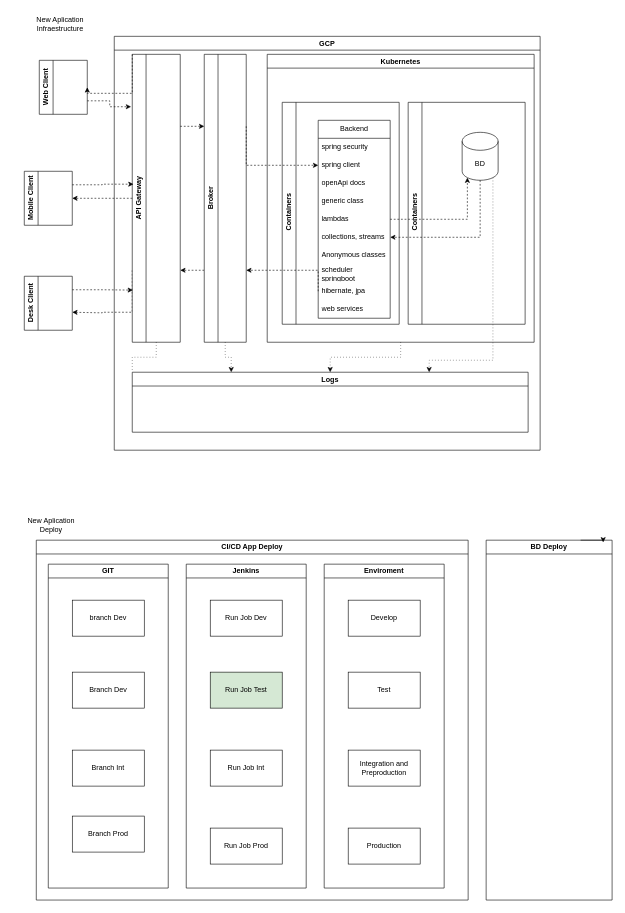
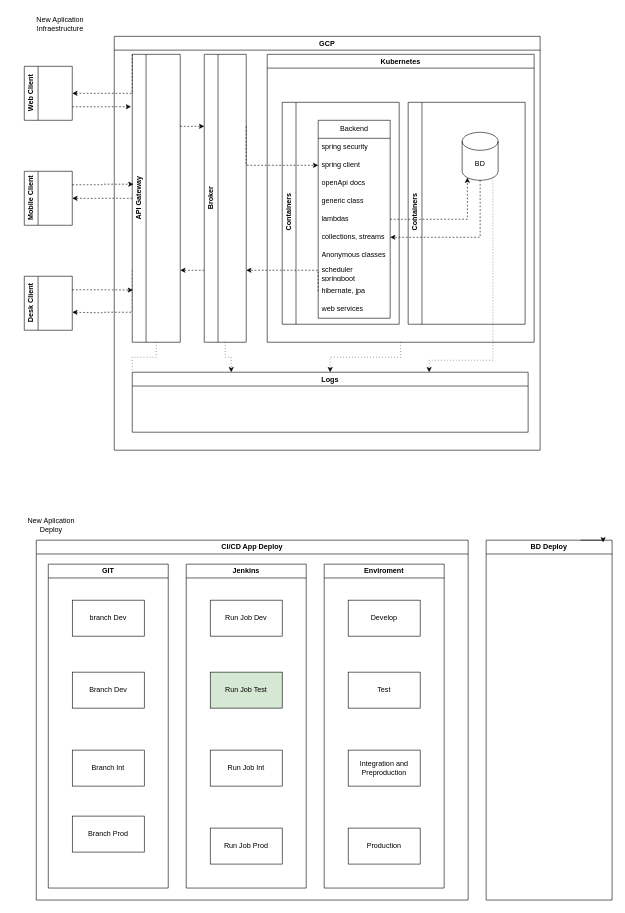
  <mxCell id="0" />
  <mxCell id="1" parent="0" />
  <mxCell id="2" value="New Aplication Infraestructure" style="text;html=1;align=center;verticalAlign=middle;whiteSpace=wrap;rounded=0;" parent="1" vertex="1"><mxGeometry width="160" height="40" as="geometry" x="20" y="20" /></mxCell>
- <mxCell id="3" value="Web Client" style="swimlane;horizontal=0;whiteSpace=wrap;html=1;" parent="1" vertex="1"><mxGeometry x="65" y="100" width="80" height="90" as="geometry" /></mxCell>
+ <mxCell id="3" value="Web Client" style="swimlane;horizontal=0;whiteSpace=wrap;html=1;" parent="1" vertex="1"><mxGeometry x="40" y="110" width="80" height="90" as="geometry" /></mxCell>
  <mxCell id="4" value="Mobile Client" style="swimlane;horizontal=0;whiteSpace=wrap;html=1;" parent="1" vertex="1"><mxGeometry x="40" y="285" width="80" height="90" as="geometry" /></mxCell>
  <mxCell id="5" value="Desk Client" style="swimlane;horizontal=0;whiteSpace=wrap;html=1;" parent="1" vertex="1"><mxGeometry x="40" y="460" width="80" height="90" as="geometry" /></mxCell>
  <mxCell id="6" value="GCP" style="swimlane;whiteSpace=wrap;html=1;" parent="1" vertex="1"><mxGeometry x="190" y="60" width="710" height="690" as="geometry" /></mxCell>
  <mxCell id="7" style="edgeStyle=orthogonalEdgeStyle;rounded=0;orthogonalLoop=1;jettySize=auto;html=1;exitX=0.855;exitY=1;exitDx=0;exitDy=-4.35;exitPerimeter=0;entryX=0.75;entryY=0;entryDx=0;entryDy=0;dashed=1;dashPattern=1 4;" parent="6" source="30" target="33" edge="1"><mxGeometry relative="1" as="geometry"><Array as="points"><mxPoint x="631" y="540" /><mxPoint x="525" y="540" /></Array></mxGeometry></mxCell>
  <mxCell id="8" style="edgeStyle=orthogonalEdgeStyle;rounded=0;orthogonalLoop=1;jettySize=auto;html=1;exitX=0.5;exitY=1;exitDx=0;exitDy=0;entryX=0;entryY=0;entryDx=0;entryDy=0;dashed=1;dashPattern=1 4;endArrow=none;" parent="6" source="11" target="33" edge="1"><mxGeometry relative="1" as="geometry" /></mxCell>
  <mxCell id="9" style="edgeStyle=orthogonalEdgeStyle;rounded=0;orthogonalLoop=1;jettySize=auto;html=1;exitX=1;exitY=0.25;exitDx=0;exitDy=0;entryX=0;entryY=0.25;entryDx=0;entryDy=0;dashed=1;" parent="6" source="11" target="14" edge="1"><mxGeometry relative="1" as="geometry" /></mxCell>
  <mxCell id="10" style="edgeStyle=orthogonalEdgeStyle;rounded=0;orthogonalLoop=1;jettySize=auto;html=1;exitX=0;exitY=0.75;exitDx=0;exitDy=0;dashed=1;" parent="6" source="11" edge="1"><mxGeometry relative="1" as="geometry"><mxPoint x="-70" y="460" as="targetPoint" /><Array as="points"><mxPoint x="30" y="460" /><mxPoint x="-20" y="460" /><mxPoint x="-70" y="461" /></Array></mxGeometry></mxCell>
  <mxCell id="11" value="API Gateway" style="swimlane;horizontal=0;whiteSpace=wrap;html=1;" parent="6" vertex="1"><mxGeometry x="30" y="30" width="80" height="480" as="geometry" /></mxCell>
  <mxCell id="12" style="edgeStyle=orthogonalEdgeStyle;rounded=0;orthogonalLoop=1;jettySize=auto;html=1;exitX=0.5;exitY=1;exitDx=0;exitDy=0;entryX=0.25;entryY=0;entryDx=0;entryDy=0;dashed=1;dashPattern=1 4;" parent="6" source="14" target="33" edge="1"><mxGeometry relative="1" as="geometry" /></mxCell>
  <mxCell id="13" style="edgeStyle=orthogonalEdgeStyle;rounded=0;orthogonalLoop=1;jettySize=auto;html=1;exitX=0;exitY=0.75;exitDx=0;exitDy=0;entryX=1;entryY=0.75;entryDx=0;entryDy=0;dashed=1;" parent="6" source="14" target="11" edge="1"><mxGeometry relative="1" as="geometry" /></mxCell>
  <mxCell id="14" value="Broker" style="swimlane;horizontal=0;whiteSpace=wrap;html=1;" parent="6" vertex="1"><mxGeometry x="150" y="30" width="70" height="480" as="geometry" /></mxCell>
  <mxCell id="15" style="edgeStyle=orthogonalEdgeStyle;rounded=0;orthogonalLoop=1;jettySize=auto;html=1;exitX=0.5;exitY=1;exitDx=0;exitDy=0;entryX=0.5;entryY=0;entryDx=0;entryDy=0;dashed=1;dashPattern=1 4;" parent="6" source="16" target="33" edge="1"><mxGeometry relative="1" as="geometry" /></mxCell>
  <mxCell id="16" value="Kubernetes" style="swimlane;whiteSpace=wrap;html=1;" parent="6" vertex="1"><mxGeometry x="255" y="30" width="445" height="480" as="geometry" /></mxCell>
  <mxCell id="17" value="&amp;nbsp;Containers" style="swimlane;horizontal=0;whiteSpace=wrap;html=1;" parent="16" vertex="1"><mxGeometry x="25" y="80" width="195" height="370" as="geometry" /></mxCell>
  <mxCell id="18" value="Backend" style="swimlane;fontStyle=0;childLayout=stackLayout;horizontal=1;startSize=30;horizontalStack=0;resizeParent=1;resizeParentMax=0;resizeLast=0;collapsible=1;marginBottom=0;whiteSpace=wrap;html=1;flipV=0;" parent="17" vertex="1"><mxGeometry x="60" y="30" width="120" height="330" as="geometry" /></mxCell>
  <mxCell id="19" value="spring security" style="text;strokeColor=none;fillColor=none;align=left;verticalAlign=middle;spacingLeft=4;spacingRight=4;overflow=hidden;points=[[0,0.5],[1,0.5]];portConstraint=eastwest;rotatable=0;whiteSpace=wrap;html=1;" parent="18" vertex="1"><mxGeometry y="30" width="120" height="30" as="geometry" /></mxCell>
  <mxCell id="20" value="spring client" style="text;strokeColor=none;fillColor=none;align=left;verticalAlign=middle;spacingLeft=4;spacingRight=4;overflow=hidden;points=[[0,0.5],[1,0.5]];portConstraint=eastwest;rotatable=0;whiteSpace=wrap;html=1;" parent="18" vertex="1"><mxGeometry y="60" width="120" height="30" as="geometry" /></mxCell>
  <mxCell id="21" value="openApi docs" style="text;strokeColor=none;fillColor=none;align=left;verticalAlign=middle;spacingLeft=4;spacingRight=4;overflow=hidden;points=[[0,0.5],[1,0.5]];portConstraint=eastwest;rotatable=0;whiteSpace=wrap;html=1;" parent="18" vertex="1"><mxGeometry y="90" width="120" height="30" as="geometry" /></mxCell>
  <mxCell id="22" value="generic class" style="text;strokeColor=none;fillColor=none;align=left;verticalAlign=middle;spacingLeft=4;spacingRight=4;overflow=hidden;points=[[0,0.5],[1,0.5]];portConstraint=eastwest;rotatable=0;whiteSpace=wrap;html=1;" parent="18" vertex="1"><mxGeometry y="120" width="120" height="30" as="geometry" /></mxCell>
  <mxCell id="23" value="lambdas" style="text;strokeColor=none;fillColor=none;align=left;verticalAlign=middle;spacingLeft=4;spacingRight=4;overflow=hidden;points=[[0,0.5],[1,0.5]];portConstraint=eastwest;rotatable=0;whiteSpace=wrap;html=1;" parent="18" vertex="1"><mxGeometry y="150" width="120" height="30" as="geometry" /></mxCell>
  <mxCell id="24" value="collections, streams" style="text;strokeColor=none;fillColor=none;align=left;verticalAlign=middle;spacingLeft=4;spacingRight=4;overflow=hidden;points=[[0,0.5],[1,0.5]];portConstraint=eastwest;rotatable=0;whiteSpace=wrap;html=1;" parent="18" vertex="1"><mxGeometry y="180" width="120" height="30" as="geometry" /></mxCell>
  <mxCell id="25" value="Anonymous classes" style="text;strokeColor=none;fillColor=none;align=left;verticalAlign=middle;spacingLeft=4;spacingRight=4;overflow=hidden;points=[[0,0.5],[1,0.5]];portConstraint=eastwest;rotatable=0;whiteSpace=wrap;html=1;" parent="18" vertex="1"><mxGeometry y="210" width="120" height="30" as="geometry" /></mxCell>
  <mxCell id="26" value="scheduler springboot" style="text;strokeColor=none;fillColor=none;align=left;verticalAlign=middle;spacingLeft=4;spacingRight=4;overflow=hidden;points=[[0,0.5],[1,0.5]];portConstraint=eastwest;rotatable=0;whiteSpace=wrap;html=1;" parent="18" vertex="1"><mxGeometry y="240" width="120" height="30" as="geometry" /></mxCell>
  <mxCell id="27" value="hibernate, jpa" style="text;strokeColor=none;fillColor=none;align=left;verticalAlign=middle;spacingLeft=4;spacingRight=4;overflow=hidden;points=[[0,0.5],[1,0.5]];portConstraint=eastwest;rotatable=0;whiteSpace=wrap;html=1;" parent="18" vertex="1"><mxGeometry y="270" width="120" height="30" as="geometry" /></mxCell>
  <mxCell id="28" value="web services" style="text;strokeColor=none;fillColor=none;align=left;verticalAlign=middle;spacingLeft=4;spacingRight=4;overflow=hidden;points=[[0,0.5],[1,0.5]];portConstraint=eastwest;rotatable=0;whiteSpace=wrap;html=1;" parent="18" vertex="1"><mxGeometry y="300" width="120" height="30" as="geometry" /></mxCell>
  <mxCell id="29" value="&amp;nbsp;Containers" style="swimlane;horizontal=0;whiteSpace=wrap;html=1;" vertex="1" parent="16"><mxGeometry x="235" y="80" width="195" height="370" as="geometry" /></mxCell>
  <mxCell id="30" value="BD" style="shape=cylinder3;whiteSpace=wrap;html=1;boundedLbl=1;backgroundOutline=1;size=15;" parent="29" vertex="1"><mxGeometry x="90" y="50" width="60" height="80" as="geometry" /></mxCell>
  <mxCell id="31" style="edgeStyle=orthogonalEdgeStyle;rounded=0;orthogonalLoop=1;jettySize=auto;html=1;exitX=1;exitY=0.5;exitDx=0;exitDy=0;entryX=0.145;entryY=1;entryDx=0;entryDy=-4.35;entryPerimeter=0;dashed=1;" parent="16" source="23" target="30" edge="1"><mxGeometry relative="1" as="geometry" /></mxCell>
  <mxCell id="32" style="edgeStyle=orthogonalEdgeStyle;rounded=0;orthogonalLoop=1;jettySize=auto;html=1;exitX=0.5;exitY=1;exitDx=0;exitDy=0;exitPerimeter=0;entryX=1;entryY=0.5;entryDx=0;entryDy=0;dashed=1;" parent="16" source="30" target="24" edge="1"><mxGeometry relative="1" as="geometry" /></mxCell>
  <mxCell id="33" value="Logs" style="swimlane;whiteSpace=wrap;html=1;" parent="6" vertex="1"><mxGeometry x="30" y="560" width="660" height="100" as="geometry" /></mxCell>
  <mxCell id="34" style="edgeStyle=orthogonalEdgeStyle;rounded=0;orthogonalLoop=1;jettySize=auto;html=1;exitX=0;exitY=0.5;exitDx=0;exitDy=0;entryX=1;entryY=0.75;entryDx=0;entryDy=0;dashed=1;" parent="6" source="27" target="14" edge="1"><mxGeometry relative="1" as="geometry"><Array as="points"><mxPoint x="340" y="390" /></Array></mxGeometry></mxCell>
  <mxCell id="35" style="edgeStyle=orthogonalEdgeStyle;rounded=0;orthogonalLoop=1;jettySize=auto;html=1;exitX=1;exitY=0.25;exitDx=0;exitDy=0;entryX=0;entryY=0.5;entryDx=0;entryDy=0;dashed=1;" parent="6" source="14" target="20" edge="1"><mxGeometry relative="1" as="geometry"><Array as="points"><mxPoint x="220" y="215" /></Array></mxGeometry></mxCell>
  <mxCell id="36" style="edgeStyle=orthogonalEdgeStyle;rounded=0;orthogonalLoop=1;jettySize=auto;html=1;exitX=0;exitY=0;exitDx=0;exitDy=0;entryX=1;entryY=0.5;entryDx=0;entryDy=0;dashed=1;" parent="1" source="11" target="3" edge="1"><mxGeometry relative="1" as="geometry"><Array as="points"><mxPoint x="220" y="155" /></Array></mxGeometry></mxCell>
  <mxCell id="37" style="edgeStyle=orthogonalEdgeStyle;rounded=0;orthogonalLoop=1;jettySize=auto;html=1;exitX=1;exitY=0.75;exitDx=0;exitDy=0;entryX=-0.025;entryY=0.182;entryDx=0;entryDy=0;entryPerimeter=0;dashed=1;" parent="1" source="3" target="11" edge="1"><mxGeometry relative="1" as="geometry" /></mxCell>
  <mxCell id="38" style="edgeStyle=orthogonalEdgeStyle;rounded=0;orthogonalLoop=1;jettySize=auto;html=1;exitX=1;exitY=0.25;exitDx=0;exitDy=0;entryX=0.025;entryY=0.451;entryDx=0;entryDy=0;entryPerimeter=0;dashed=1;" parent="1" source="4" target="11" edge="1"><mxGeometry relative="1" as="geometry" /></mxCell>
  <mxCell id="39" style="edgeStyle=orthogonalEdgeStyle;rounded=0;orthogonalLoop=1;jettySize=auto;html=1;exitX=0;exitY=0.5;exitDx=0;exitDy=0;entryX=1;entryY=0.5;entryDx=0;entryDy=0;dashed=1;" parent="1" source="11" target="4" edge="1"><mxGeometry relative="1" as="geometry" /></mxCell>
  <mxCell id="40" style="edgeStyle=orthogonalEdgeStyle;rounded=0;orthogonalLoop=1;jettySize=auto;html=1;exitX=1;exitY=0.25;exitDx=0;exitDy=0;entryX=0.013;entryY=0.819;entryDx=0;entryDy=0;entryPerimeter=0;dashed=1;" parent="1" source="5" target="11" edge="1"><mxGeometry relative="1" as="geometry" /></mxCell>
  <mxCell id="41" value="New Aplication&lt;div&gt;Deploy&lt;/div&gt;" style="text;html=1;align=center;verticalAlign=middle;whiteSpace=wrap;rounded=0;" parent="1" vertex="1"><mxGeometry x="30" y="860" width="110" height="30" as="geometry" /></mxCell>
  <mxCell id="42" value="CI/CD App Deploy" style="swimlane;whiteSpace=wrap;html=1;" parent="1" vertex="1"><mxGeometry x="60" y="900" width="720" height="600" as="geometry" /></mxCell>
  <mxCell id="43" value="GIT" style="swimlane;whiteSpace=wrap;html=1;" parent="42" vertex="1"><mxGeometry x="20" y="40" width="200" height="540" as="geometry" /></mxCell>
  <mxCell id="44" value="branch Dev" style="rounded=0;whiteSpace=wrap;html=1;" parent="43" vertex="1"><mxGeometry x="40" y="60" width="120" height="60" as="geometry" /></mxCell>
  <mxCell id="45" value="Branch Dev" style="rounded=0;whiteSpace=wrap;html=1;" parent="43" vertex="1"><mxGeometry x="40" y="180" width="120" height="60" as="geometry" /></mxCell>
  <mxCell id="46" value="Branch Int" style="rounded=0;whiteSpace=wrap;html=1;" parent="43" vertex="1"><mxGeometry x="40" y="310" width="120" height="60" as="geometry" /></mxCell>
  <mxCell id="47" value="Branch Prod" style="rounded=0;whiteSpace=wrap;html=1;" parent="43" vertex="1"><mxGeometry x="40" y="420" width="120" height="60" as="geometry" /></mxCell>
  <mxCell id="48" value="Jenkins" style="swimlane;whiteSpace=wrap;html=1;" parent="42" vertex="1"><mxGeometry x="250" y="40" width="200" height="540" as="geometry" /></mxCell>
  <mxCell id="49" value="Run Job Dev" style="rounded=0;whiteSpace=wrap;html=1;" parent="48" vertex="1"><mxGeometry x="40" y="60" width="120" height="60" as="geometry" /></mxCell>
  <mxCell id="50" value="Run Job Test" style="rounded=0;whiteSpace=wrap;html=1;fillColor=#d5e8d4;" parent="48" vertex="1"><mxGeometry x="40" y="180" width="120" height="60" as="geometry" /></mxCell>
  <mxCell id="51" value="Run Job Int" style="rounded=0;whiteSpace=wrap;html=1;" parent="48" vertex="1"><mxGeometry x="40" y="310" width="120" height="60" as="geometry" /></mxCell>
  <mxCell id="52" value="Run Job Prod" style="rounded=0;whiteSpace=wrap;html=1;" parent="48" vertex="1"><mxGeometry x="40" y="440" width="120" height="60" as="geometry" /></mxCell>
  <mxCell id="53" value="Enviroment" style="swimlane;whiteSpace=wrap;html=1;" parent="42" vertex="1"><mxGeometry x="480" y="40" width="200" height="540" as="geometry" /></mxCell>
  <mxCell id="54" value="Develop" style="rounded=0;whiteSpace=wrap;html=1;" parent="53" vertex="1"><mxGeometry x="40" y="60" width="120" height="60" as="geometry" /></mxCell>
  <mxCell id="55" value="Test" style="rounded=0;whiteSpace=wrap;html=1;" parent="53" vertex="1"><mxGeometry x="40" y="180" width="120" height="60" as="geometry" /></mxCell>
  <mxCell id="56" value="Integration and Preproduction" style="rounded=0;whiteSpace=wrap;html=1;" parent="53" vertex="1"><mxGeometry x="40" y="310" width="120" height="60" as="geometry" /></mxCell>
  <mxCell id="57" value="Production" style="rounded=0;whiteSpace=wrap;html=1;" parent="53" vertex="1"><mxGeometry x="40" y="440" width="120" height="60" as="geometry" /></mxCell>
  <mxCell id="58" value="BD Deploy" style="swimlane;whiteSpace=wrap;html=1;" parent="1" vertex="1"><mxGeometry x="810" y="900" width="210" height="600" as="geometry" /></mxCell>
  <mxCell id="59" style="edgeStyle=orthogonalEdgeStyle;rounded=0;orthogonalLoop=1;jettySize=auto;html=1;exitX=0.75;exitY=0;exitDx=0;exitDy=0;entryX=0.929;entryY=0.006;entryDx=0;entryDy=0;entryPerimeter=0;" parent="1" source="58" target="58" edge="1"><mxGeometry relative="1" as="geometry" /></mxCell>
